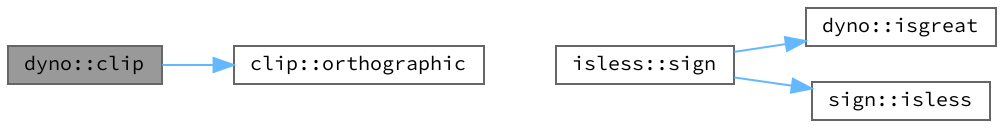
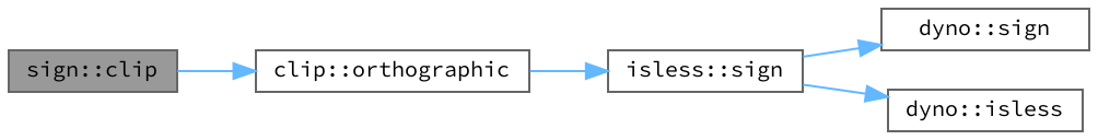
  digraph {
    fontname="Source Code Pro"
    rankdir=LR
    node [color=grey40 fillcolor=white fontname="Source Code Pro" fontsize=10 shape=box style=filled]
    edge [color=steelblue1 fontname="Source Code Pro" fontsize=10 labelfontname=Helvetica labelfontsize=10 style=solid]
-   n1 [color=gray40 fillcolor=grey60 fontcolor=black height=0.2 label="dyno::clip" width=0.4]
+   n1 [color=gray40 fillcolor=grey60 fontcolor=black height=0.2 label="sign::clip" width=0.4]
    n2 [height=0.2 label="clip::orthographic" width=0.4]
    n3 [height=0.2 label="isless::sign" width=0.4]
-   n4 [height=0.2 label="dyno::isgreat" width=0.4]
-   n5 [height=0.2 label="sign::isless" width=0.4]
+   n4 [height=0.2 label="dyno::sign" width=0.4]
+   n5 [height=0.2 label="dyno::isless" width=0.4]
    n1 -> n2
+   n2 -> n3
    n3 -> n4
    n3 -> n5
  }
